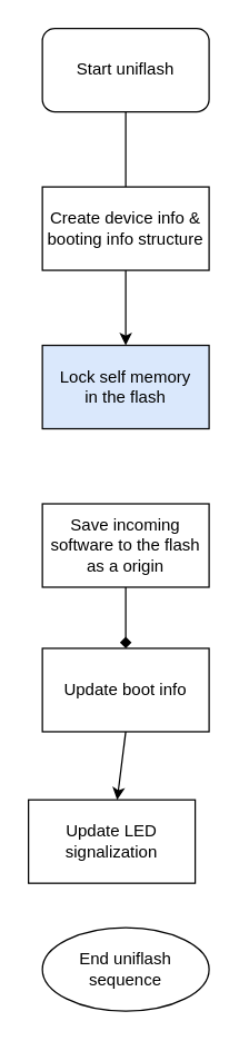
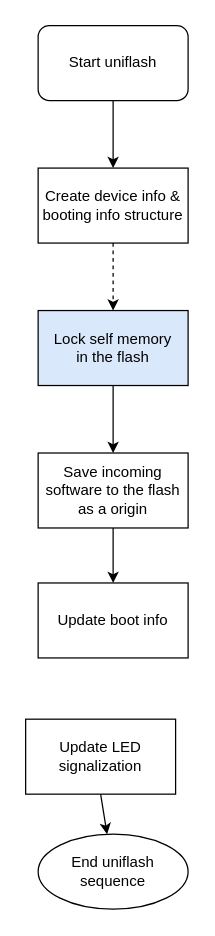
  <mxCell id="0" />
  <mxCell id="1" parent="0" />
- <mxCell id="2" style="edgeStyle=none;html=1;exitX=0.5;exitY=1;exitDx=0;exitDy=0;endArrow=none;" edge="1" parent="1" source="3" target="5"><mxGeometry relative="1" as="geometry" /></mxCell>
+ <mxCell id="2" style="edgeStyle=none;html=1;exitX=0.5;exitY=1;exitDx=0;exitDy=0;" edge="1" parent="1" source="3" target="5"><mxGeometry relative="1" as="geometry" /></mxCell>
  <mxCell id="3" value="Start uniflash" style="rounded=1;whiteSpace=wrap;html=1;flipV=0;flipH=1;" parent="1" vertex="1"><mxGeometry x="30" y="20" width="120" height="60" as="geometry" /></mxCell>
- <mxCell id="4" style="edgeStyle=none;html=1;exitX=0.5;exitY=1;exitDx=0;exitDy=0;" edge="1" parent="1" source="5" target="7"><mxGeometry relative="1" as="geometry" /></mxCell>
+ <mxCell id="4" style="edgeStyle=none;html=1;exitX=0.5;exitY=1;exitDx=0;exitDy=0;dashed=1;" edge="1" parent="1" source="5" target="7"><mxGeometry relative="1" as="geometry" /></mxCell>
  <mxCell id="5" value="Create device info &amp;amp; booting info structure" style="rounded=0;whiteSpace=wrap;html=1;flipV=0;flipH=1;" vertex="1" parent="1"><mxGeometry x="30" y="134" width="120" height="60" as="geometry" /></mxCell>
+ <mxCell id="6" style="edgeStyle=none;html=1;exitX=0.5;exitY=1;exitDx=0;exitDy=0;" edge="1" parent="1" source="7" target="9"><mxGeometry relative="1" as="geometry" /></mxCell>
  <mxCell id="7" value="Lock self memory&lt;br&gt;in the flash" style="rounded=0;whiteSpace=wrap;html=1;flipV=0;flipH=1;fillColor=#dae8fc;" vertex="1" parent="1"><mxGeometry x="30" y="248" width="120" height="60" as="geometry" /></mxCell>
- <mxCell id="8" style="edgeStyle=none;html=1;exitX=0.5;exitY=1;exitDx=0;exitDy=0;endArrow=diamond;" edge="1" parent="1" source="9" target="11"><mxGeometry relative="1" as="geometry" /></mxCell>
+ <mxCell id="8" style="edgeStyle=none;html=1;exitX=0.5;exitY=1;exitDx=0;exitDy=0;" edge="1" parent="1" source="9" target="11"><mxGeometry relative="1" as="geometry" /></mxCell>
  <mxCell id="9" value="Save incoming software to the flash as a origin" style="rounded=0;whiteSpace=wrap;html=1;flipV=0;flipH=1;" vertex="1" parent="1"><mxGeometry x="30" y="362" width="120" height="60" as="geometry" /></mxCell>
- <mxCell id="10" style="edgeStyle=none;html=1;exitX=0.5;exitY=1;exitDx=0;exitDy=0;" edge="1" parent="1" source="11" target="14"><mxGeometry relative="1" as="geometry" /></mxCell>
  <mxCell id="11" value="Update boot info" style="rounded=0;whiteSpace=wrap;html=1;flipV=0;flipH=1;" vertex="1" parent="1"><mxGeometry x="30" y="466" width="120" height="60" as="geometry" /></mxCell>
  <mxCell id="12" value="End uniflash sequence" style="ellipse;whiteSpace=wrap;html=1;flipV=0;flipH=1;" vertex="1" parent="1"><mxGeometry x="30" y="667" width="120" height="60" as="geometry" /></mxCell>
+ <mxCell id="13" style="edgeStyle=none;html=1;exitX=0.5;exitY=1;exitDx=0;exitDy=0;" edge="1" parent="1" source="14" target="12"><mxGeometry relative="1" as="geometry" /></mxCell>
  <mxCell id="14" value="Update LED signalization" style="rounded=0;whiteSpace=wrap;html=1;flipV=0;flipH=1;" vertex="1" parent="1"><mxGeometry x="20" y="575" width="120" height="60" as="geometry" /></mxCell>
